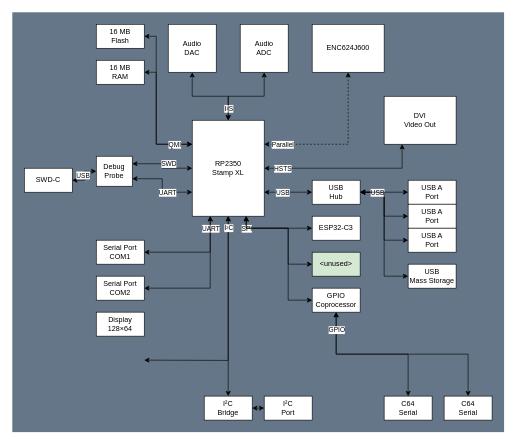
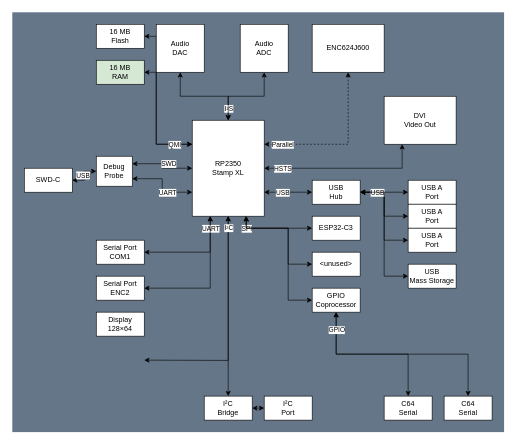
  <mxCell id="0" />
  <mxCell id="1" parent="0" />
  <mxCell id="2" value="" style="rounded=0;whiteSpace=wrap;html=1;fillColor=#647687;fontColor=#ffffff;strokeColor=none;" parent="1" vertex="1"><mxGeometry x="20" y="20" width="820" height="700" as="geometry" /></mxCell>
  <mxCell id="3" style="edgeStyle=orthogonalEdgeStyle;html=1;entryX=0;entryY=0.5;entryDx=0;entryDy=0;startArrow=classic;startFill=1;rounded=0;exitX=0.75;exitY=1;exitDx=0;exitDy=0;" parent="1" source="14" target="18" edge="1"><mxGeometry relative="1" as="geometry"><Array as="points"><mxPoint x="410" y="380" /><mxPoint x="480" y="380" /><mxPoint x="480" y="440" /></Array></mxGeometry></mxCell>
  <mxCell id="4" value="SPI" style="edgeLabel;html=1;align=center;verticalAlign=middle;resizable=0;points=[];" parent="3" vertex="1" connectable="0"><mxGeometry x="0.318" relative="1" as="geometry"><mxPoint x="-70" y="-35" as="offset" /></mxGeometry></mxCell>
  <mxCell id="5" style="edgeStyle=orthogonalEdgeStyle;html=1;exitX=0.75;exitY=1;exitDx=0;exitDy=0;startArrow=classic;startFill=1;rounded=0;entryX=0;entryY=0.5;entryDx=0;entryDy=0;" parent="1" source="14" target="19" edge="1"><mxGeometry relative="1" as="geometry"><mxPoint x="470" y="400" as="targetPoint" /><Array as="points"><mxPoint x="410" y="380" /></Array></mxGeometry></mxCell>
  <mxCell id="6" style="edgeStyle=orthogonalEdgeStyle;html=1;exitX=0;exitY=0.25;exitDx=0;exitDy=0;entryX=1;entryY=0.5;entryDx=0;entryDy=0;startArrow=classic;startFill=1;rounded=0;" parent="1" source="14" target="25" edge="1"><mxGeometry relative="1" as="geometry"><Array as="points"><mxPoint x="260" y="240" /><mxPoint x="260" y="60" /></Array></mxGeometry></mxCell>
  <mxCell id="7" style="edgeStyle=orthogonalEdgeStyle;html=1;exitX=0;exitY=0.25;exitDx=0;exitDy=0;entryX=1;entryY=0.5;entryDx=0;entryDy=0;startArrow=classic;startFill=1;rounded=0;" parent="1" source="14" target="26" edge="1"><mxGeometry relative="1" as="geometry"><Array as="points"><mxPoint x="260" y="240" /><mxPoint x="260" y="120" /></Array></mxGeometry></mxCell>
  <mxCell id="8" value="QMI" style="edgeLabel;html=1;align=center;verticalAlign=middle;resizable=0;points=[];" parent="7" vertex="1" connectable="0"><mxGeometry x="-0.575" y="-2" relative="1" as="geometry"><mxPoint x="13" y="2" as="offset" /></mxGeometry></mxCell>
  <mxCell id="9" style="edgeStyle=orthogonalEdgeStyle;rounded=0;html=1;exitX=0.75;exitY=1;exitDx=0;exitDy=0;entryX=0;entryY=0.5;entryDx=0;entryDy=0;startArrow=classic;startFill=1;" parent="1" source="14" target="56" edge="1"><mxGeometry relative="1" as="geometry"><Array as="points"><mxPoint x="410" y="380" /><mxPoint x="480" y="380" /><mxPoint x="480" y="500" /></Array></mxGeometry></mxCell>
  <mxCell id="10" style="edgeStyle=orthogonalEdgeStyle;rounded=0;html=1;exitX=0.25;exitY=1;exitDx=0;exitDy=0;startArrow=classic;startFill=1;entryX=1;entryY=0.5;entryDx=0;entryDy=0;" parent="1" source="14" target="57" edge="1"><mxGeometry relative="1" as="geometry"><mxPoint x="380.143" y="550" as="targetPoint" /></mxGeometry></mxCell>
  <mxCell id="11" value="UART" style="edgeLabel;html=1;align=center;verticalAlign=middle;resizable=0;points=[];" parent="10" vertex="1" connectable="0"><mxGeometry x="-0.881" y="1" relative="1" as="geometry"><mxPoint x="-1" y="10" as="offset" /></mxGeometry></mxCell>
  <mxCell id="12" style="edgeStyle=orthogonalEdgeStyle;rounded=0;html=1;exitX=0.25;exitY=1;exitDx=0;exitDy=0;entryX=1;entryY=0.5;entryDx=0;entryDy=0;startArrow=classic;startFill=1;" parent="1" source="14" target="58" edge="1"><mxGeometry relative="1" as="geometry"><Array as="points"><mxPoint x="350" y="480" /></Array></mxGeometry></mxCell>
  <mxCell id="13" style="edgeStyle=orthogonalEdgeStyle;rounded=0;html=1;exitX=0.5;exitY=1;exitDx=0;exitDy=0;entryX=0.5;entryY=0;entryDx=0;entryDy=0;startArrow=classic;startFill=1;" parent="1" source="14" target="62" edge="1"><mxGeometry relative="1" as="geometry" /></mxCell>
  <mxCell id="14" value="RP2350&lt;br&gt;Stamp XL" style="rounded=0;whiteSpace=wrap;html=1;" parent="1" vertex="1"><mxGeometry x="320" y="200" width="120" height="160" as="geometry" /></mxCell>
  <mxCell id="15" style="edgeStyle=orthogonalEdgeStyle;html=1;entryX=1;entryY=0.25;entryDx=0;entryDy=0;exitX=0.5;exitY=1;exitDx=0;exitDy=0;startArrow=classic;startFill=1;rounded=0;dashed=1;" parent="1" source="17" target="14" edge="1"><mxGeometry relative="1" as="geometry" /></mxCell>
  <mxCell id="16" value="Parallel" style="edgeLabel;html=1;align=center;verticalAlign=middle;resizable=0;points=[];" parent="15" vertex="1" connectable="0"><mxGeometry y="-2" relative="1" as="geometry"><mxPoint x="-100" y="2" as="offset" /></mxGeometry></mxCell>
  <mxCell id="17" value="ENC624J600" style="rounded=0;whiteSpace=wrap;html=1;" parent="1" vertex="1"><mxGeometry x="520" y="40" width="120" height="80" as="geometry" /></mxCell>
- <mxCell id="18" value="&amp;lt;unused&amp;gt;" style="rounded=0;whiteSpace=wrap;html=1;fillColor=#d5e8d4;" parent="1" vertex="1"><mxGeometry x="520" y="420" width="80" height="40" as="geometry" /></mxCell>
+ <mxCell id="18" value="&amp;lt;unused&amp;gt;" style="rounded=0;whiteSpace=wrap;html=1;" parent="1" vertex="1"><mxGeometry x="520" y="420" width="80" height="40" as="geometry" /></mxCell>
  <mxCell id="19" value="ESP32-C3" style="rounded=0;whiteSpace=wrap;html=1;" parent="1" vertex="1"><mxGeometry x="520" y="360" width="80" height="40" as="geometry" /></mxCell>
  <mxCell id="20" style="edgeStyle=orthogonalEdgeStyle;html=1;exitX=0.5;exitY=1;exitDx=0;exitDy=0;entryX=0.5;entryY=0;entryDx=0;entryDy=0;startArrow=classic;startFill=1;rounded=0;" parent="1" source="22" target="14" edge="1"><mxGeometry relative="1" as="geometry" /></mxCell>
  <mxCell id="21" value="I²S" style="edgeLabel;html=1;align=center;verticalAlign=middle;resizable=0;points=[];" parent="20" vertex="1" connectable="0"><mxGeometry x="0.146" y="2" relative="1" as="geometry"><mxPoint x="-20" y="18" as="offset" /></mxGeometry></mxCell>
  <mxCell id="22" value="Audio&lt;br&gt;ADC" style="rounded=0;whiteSpace=wrap;html=1;" parent="1" vertex="1"><mxGeometry x="400" y="40" width="80" height="80" as="geometry" /></mxCell>
  <mxCell id="23" style="edgeStyle=orthogonalEdgeStyle;html=1;exitX=0.5;exitY=1;exitDx=0;exitDy=0;entryX=0.5;entryY=0;entryDx=0;entryDy=0;startArrow=classic;startFill=1;rounded=0;" parent="1" source="24" target="14" edge="1"><mxGeometry relative="1" as="geometry" /></mxCell>
- <mxCell id="24" value="Audio&lt;br&gt;DAC" style="rounded=0;whiteSpace=wrap;html=1;" parent="1" vertex="1"><mxGeometry x="280" y="40" width="80" height="80" as="geometry" /></mxCell>
+ <mxCell id="24" value="Audio&lt;br&gt;DAC" style="rounded=0;whiteSpace=wrap;html=1;" parent="1" vertex="1"><mxGeometry x="260" y="40" width="80" height="80" as="geometry" /></mxCell>
  <mxCell id="25" value="16 MB&lt;br&gt;Flash" style="rounded=0;whiteSpace=wrap;html=1;" parent="1" vertex="1"><mxGeometry x="160" y="40" width="80" height="40" as="geometry" /></mxCell>
- <mxCell id="26" value="16 MB&lt;br&gt;RAM" style="rounded=0;whiteSpace=wrap;html=1;" parent="1" vertex="1"><mxGeometry x="160" y="100" width="80" height="40" as="geometry" /></mxCell>
+ <mxCell id="26" value="16 MB&lt;br&gt;RAM" style="rounded=0;whiteSpace=wrap;html=1;fillColor=#d5e8d4;" parent="1" vertex="1"><mxGeometry x="160" y="100" width="80" height="40" as="geometry" /></mxCell>
  <mxCell id="27" style="edgeStyle=orthogonalEdgeStyle;rounded=0;html=1;exitX=1;exitY=0.5;exitDx=0;exitDy=0;entryX=0.5;entryY=1;entryDx=0;entryDy=0;startArrow=classic;startFill=1;" parent="1" target="14" edge="1"><mxGeometry relative="1" as="geometry"><mxPoint x="474.99" y="640" as="targetPoint" /><mxPoint x="240" y="600" as="sourcePoint" /></mxGeometry></mxCell>
  <mxCell id="28" value="I²C" style="edgeLabel;html=1;align=center;verticalAlign=middle;resizable=0;points=[];" parent="27" vertex="1" connectable="0"><mxGeometry x="0.753" y="-3" relative="1" as="geometry"><mxPoint x="-3" y="-27" as="offset" /></mxGeometry></mxCell>
  <mxCell id="29" value="Display&lt;br&gt;128×64" style="rounded=0;whiteSpace=wrap;html=1;" parent="1" vertex="1"><mxGeometry x="160" y="520" width="80" height="40" as="geometry" /></mxCell>
  <mxCell id="30" style="edgeStyle=orthogonalEdgeStyle;rounded=0;html=1;exitX=0.25;exitY=1;exitDx=0;exitDy=0;entryX=1;entryY=0.5;entryDx=0;entryDy=0;startArrow=classic;startFill=1;" parent="1" source="32" target="14" edge="1"><mxGeometry relative="1" as="geometry" /></mxCell>
  <mxCell id="31" value="HSTS" style="edgeLabel;html=1;align=center;verticalAlign=middle;resizable=0;points=[];" parent="30" vertex="1" connectable="0"><mxGeometry x="0.725" y="1" relative="1" as="geometry"><mxPoint x="-7" y="-1" as="offset" /></mxGeometry></mxCell>
  <mxCell id="32" value="DVI&lt;br&gt;Video Out" style="rounded=0;whiteSpace=wrap;html=1;" parent="1" vertex="1"><mxGeometry x="640" width="120" height="80" as="geometry" y="160" /></mxCell>
  <mxCell id="33" style="edgeStyle=orthogonalEdgeStyle;rounded=0;html=1;exitX=0;exitY=0.5;exitDx=0;exitDy=0;entryX=1;entryY=0.75;entryDx=0;entryDy=0;startArrow=classic;startFill=1;" parent="1" source="40" target="14" edge="1"><mxGeometry relative="1" as="geometry" /></mxCell>
  <mxCell id="34" value="USB" style="edgeLabel;html=1;align=center;verticalAlign=middle;resizable=0;points=[];" parent="33" vertex="1" connectable="0"><mxGeometry x="0.243" y="1" relative="1" as="geometry"><mxPoint y="-1" as="offset" /></mxGeometry></mxCell>
  <mxCell id="35" style="edgeStyle=orthogonalEdgeStyle;rounded=0;html=1;exitX=1;exitY=0.5;exitDx=0;exitDy=0;entryX=0;entryY=0.5;entryDx=0;entryDy=0;startArrow=classic;startFill=1;" parent="1" source="40" target="41" edge="1"><mxGeometry relative="1" as="geometry" /></mxCell>
  <mxCell id="36" style="edgeStyle=orthogonalEdgeStyle;rounded=0;html=1;exitX=1;exitY=0.5;exitDx=0;exitDy=0;entryX=0;entryY=0.5;entryDx=0;entryDy=0;startArrow=classic;startFill=1;" parent="1" source="40" target="42" edge="1"><mxGeometry relative="1" as="geometry" /></mxCell>
  <mxCell id="37" style="edgeStyle=orthogonalEdgeStyle;rounded=0;html=1;exitX=1;exitY=0.5;exitDx=0;exitDy=0;entryX=0;entryY=0.5;entryDx=0;entryDy=0;startArrow=classic;startFill=1;" parent="1" source="40" target="43" edge="1"><mxGeometry relative="1" as="geometry" /></mxCell>
  <mxCell id="38" value="USB" style="edgeLabel;html=1;align=center;verticalAlign=middle;resizable=0;points=[];" parent="37" vertex="1" connectable="0"><mxGeometry x="-0.656" y="1" relative="1" as="geometry"><mxPoint y="1" as="offset" /></mxGeometry></mxCell>
  <mxCell id="39" style="edgeStyle=orthogonalEdgeStyle;rounded=0;html=1;exitX=1;exitY=0.5;exitDx=0;exitDy=0;entryX=0;entryY=0.5;entryDx=0;entryDy=0;startArrow=classic;startFill=1;" parent="1" source="40" target="44" edge="1"><mxGeometry relative="1" as="geometry"><mxPoint x="680" y="460" as="targetPoint" /><Array as="points"><mxPoint x="640" y="320" /><mxPoint x="640" y="460" /></Array></mxGeometry></mxCell>
  <mxCell id="40" value="USB&lt;br&gt;Hub" style="rounded=0;whiteSpace=wrap;html=1;" parent="1" vertex="1"><mxGeometry x="520" y="300" width="80" height="40" as="geometry" /></mxCell>
  <mxCell id="41" value="USB A&lt;br&gt;Port" style="rounded=0;whiteSpace=wrap;html=1;" parent="1" vertex="1"><mxGeometry x="680" y="300" width="80" height="40" as="geometry" /></mxCell>
  <mxCell id="42" value="USB A&lt;br&gt;Port" style="rounded=0;whiteSpace=wrap;html=1;" parent="1" vertex="1"><mxGeometry x="680" y="340" width="80" height="40" as="geometry" /></mxCell>
  <mxCell id="43" value="USB A&lt;br&gt;Port" style="rounded=0;whiteSpace=wrap;html=1;" parent="1" vertex="1"><mxGeometry x="680" y="380" width="80" height="40" as="geometry" /></mxCell>
  <mxCell id="44" value="USB&lt;br&gt;Mass Storage" style="rounded=0;whiteSpace=wrap;html=1;" parent="1" vertex="1"><mxGeometry x="680" y="440" width="80" height="40" as="geometry" /></mxCell>
  <mxCell id="45" value="" style="edgeStyle=orthogonalEdgeStyle;rounded=0;html=1;startArrow=classic;startFill=1;exitX=1;exitY=0.25;exitDx=0;exitDy=0;entryX=0;entryY=0.5;entryDx=0;entryDy=0;" parent="1" source="51" target="14" edge="1"><mxGeometry relative="1" as="geometry" /></mxCell>
  <mxCell id="46" value="SWD" style="edgeLabel;html=1;align=center;verticalAlign=middle;resizable=0;points=[];" parent="45" vertex="1" connectable="0"><mxGeometry x="-0.263" y="-1" relative="1" as="geometry"><mxPoint x="20" y="-1" as="offset" /></mxGeometry></mxCell>
  <mxCell id="47" style="edgeStyle=orthogonalEdgeStyle;rounded=0;html=1;exitX=1;exitY=0.75;exitDx=0;exitDy=0;entryX=0;entryY=0.75;entryDx=0;entryDy=0;startArrow=classic;startFill=1;" parent="1" source="51" target="14" edge="1"><mxGeometry relative="1" as="geometry" /></mxCell>
  <mxCell id="48" value="UART" style="edgeLabel;html=1;align=center;verticalAlign=middle;resizable=0;points=[];" parent="47" vertex="1" connectable="0"><mxGeometry x="0.326" y="-3" relative="1" as="geometry"><mxPoint y="-3" as="offset" /></mxGeometry></mxCell>
  <mxCell id="49" value="" style="edgeStyle=orthogonalEdgeStyle;rounded=0;html=1;startArrow=classic;startFill=1;" parent="1" source="51" target="52" edge="1"><mxGeometry relative="1" as="geometry" /></mxCell>
  <mxCell id="50" value="USB" style="edgeLabel;html=1;align=center;verticalAlign=middle;resizable=0;points=[];" parent="49" vertex="1" connectable="0"><mxGeometry x="-0.085" y="-1" relative="1" as="geometry"><mxPoint x="-2" y="1" as="offset" /></mxGeometry></mxCell>
  <mxCell id="51" value="Debug Probe" style="rounded=0;whiteSpace=wrap;html=1;" parent="1" vertex="1"><mxGeometry x="160" y="260" width="60" height="50" as="geometry" /></mxCell>
  <mxCell id="52" value="SWD-C" style="whiteSpace=wrap;html=1;rounded=0;" parent="1" vertex="1"><mxGeometry x="40" y="280" width="80" height="40" as="geometry" /></mxCell>
  <mxCell id="53" style="edgeStyle=orthogonalEdgeStyle;rounded=0;html=1;exitX=0.5;exitY=1;exitDx=0;exitDy=0;entryX=0.5;entryY=0;entryDx=0;entryDy=0;startArrow=classic;startFill=1;" parent="1" source="56" target="59" edge="1"><mxGeometry relative="1" as="geometry"><Array as="points"><mxPoint x="560" y="590" /><mxPoint x="780" y="590" /></Array></mxGeometry></mxCell>
  <mxCell id="54" style="edgeStyle=orthogonalEdgeStyle;rounded=0;html=1;exitX=0.5;exitY=1;exitDx=0;exitDy=0;entryX=0.5;entryY=0;entryDx=0;entryDy=0;startArrow=classic;startFill=1;" parent="1" source="56" target="60" edge="1"><mxGeometry relative="1" as="geometry"><Array as="points"><mxPoint x="560" y="590" /><mxPoint x="680" y="590" /></Array></mxGeometry></mxCell>
  <mxCell id="55" value="GPIO" style="edgeLabel;html=1;align=center;verticalAlign=middle;resizable=0;points=[];" parent="54" vertex="1" connectable="0"><mxGeometry x="-0.57" y="2" relative="1" as="geometry"><mxPoint x="-2" y="-27" as="offset" /></mxGeometry></mxCell>
  <mxCell id="56" value="GPIO&lt;br&gt;Coprocessor" style="rounded=0;whiteSpace=wrap;html=1;" parent="1" vertex="1"><mxGeometry x="520" y="480" width="80" height="40" as="geometry" /></mxCell>
  <mxCell id="57" value="Serial Port&lt;br&gt;COM1" style="rounded=0;whiteSpace=wrap;html=1;" parent="1" vertex="1"><mxGeometry x="160" y="400" width="80" height="40" as="geometry" /></mxCell>
- <mxCell id="58" value="Serial Port&lt;br&gt;COM2" style="rounded=0;whiteSpace=wrap;html=1;" parent="1" vertex="1"><mxGeometry x="160" y="460" width="80" height="40" as="geometry" /></mxCell>
+ <mxCell id="58" value="Serial Port&lt;br&gt;ENC2" style="rounded=0;whiteSpace=wrap;html=1;" parent="1" vertex="1"><mxGeometry x="160" y="460" width="80" height="40" as="geometry" /></mxCell>
  <mxCell id="59" value="C64&lt;br&gt;Serial" style="rounded=0;whiteSpace=wrap;html=1;" parent="1" vertex="1"><mxGeometry x="740" y="660" width="80" height="40" as="geometry" /></mxCell>
  <mxCell id="60" value="C64&lt;br&gt;Serial" style="rounded=0;whiteSpace=wrap;html=1;" parent="1" vertex="1"><mxGeometry x="640" y="660" width="80" height="40" as="geometry" /></mxCell>
  <mxCell id="61" style="edgeStyle=orthogonalEdgeStyle;rounded=0;html=1;exitX=1;exitY=0.5;exitDx=0;exitDy=0;entryX=0;entryY=0.5;entryDx=0;entryDy=0;startArrow=classic;startFill=1;" parent="1" source="62" target="63" edge="1"><mxGeometry relative="1" as="geometry" /></mxCell>
  <mxCell id="62" value="I²C&lt;br&gt;Bridge" style="rounded=0;whiteSpace=wrap;html=1;" parent="1" vertex="1"><mxGeometry x="340" y="660" width="80" height="40" as="geometry" /></mxCell>
  <mxCell id="63" value="I²C&lt;br&gt;Port" style="rounded=0;whiteSpace=wrap;html=1;" parent="1" vertex="1"><mxGeometry x="440" y="660" width="80" height="40" as="geometry" /></mxCell>
